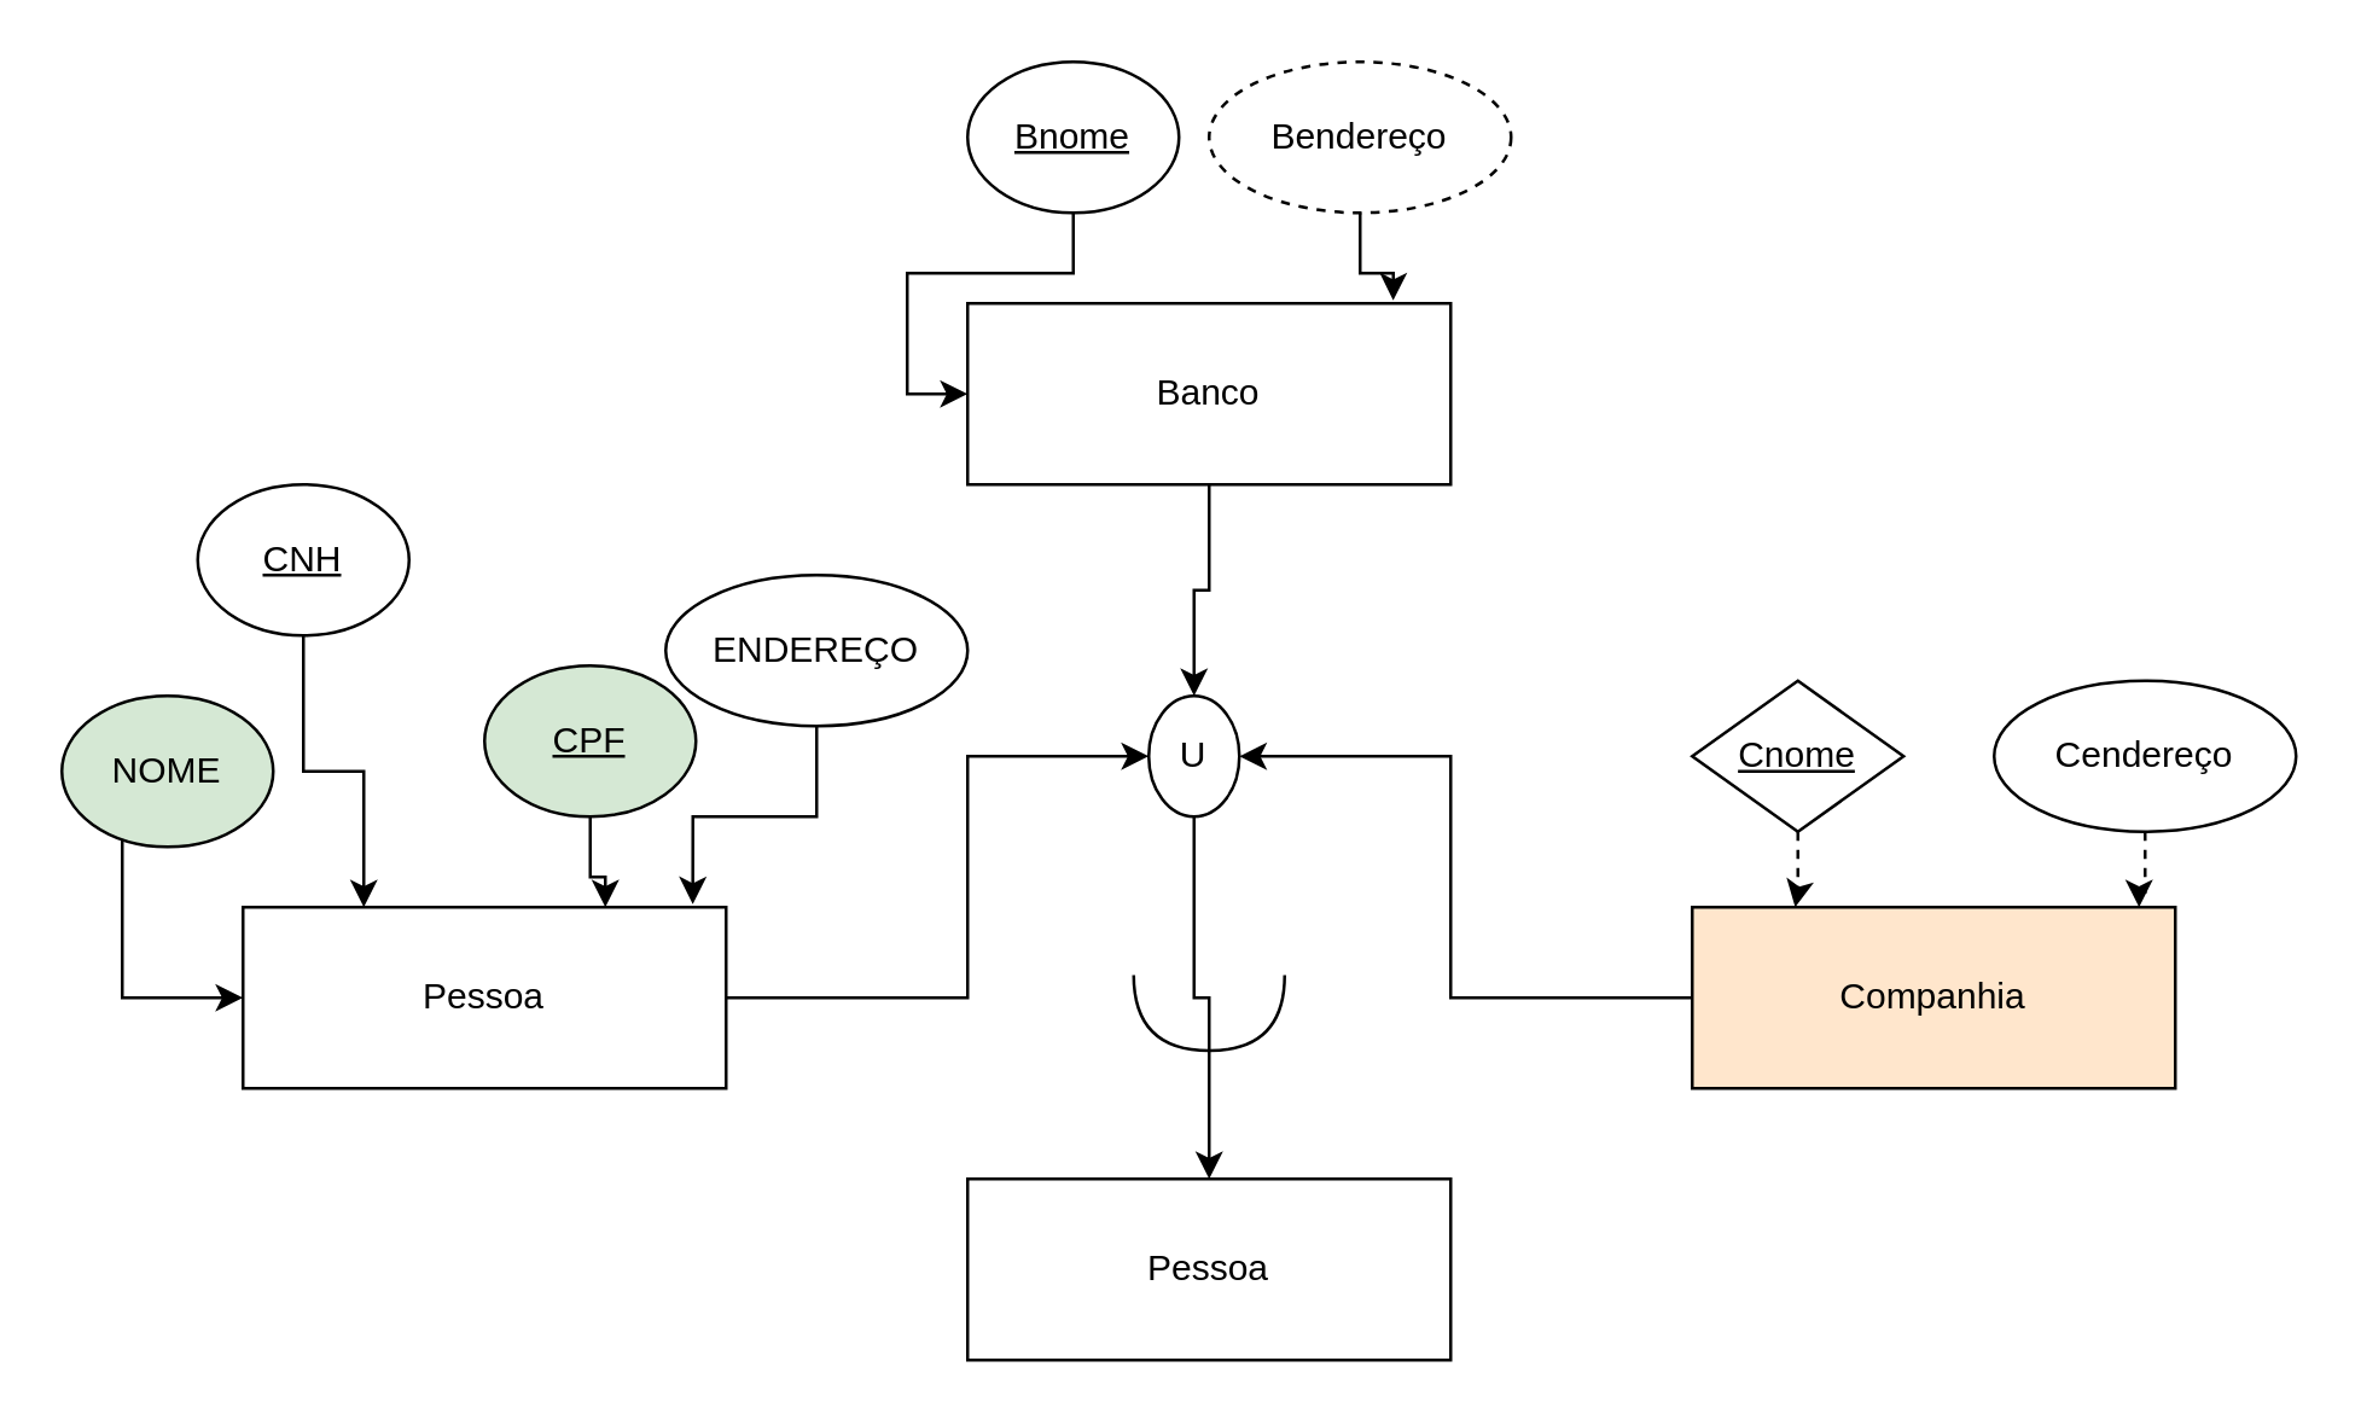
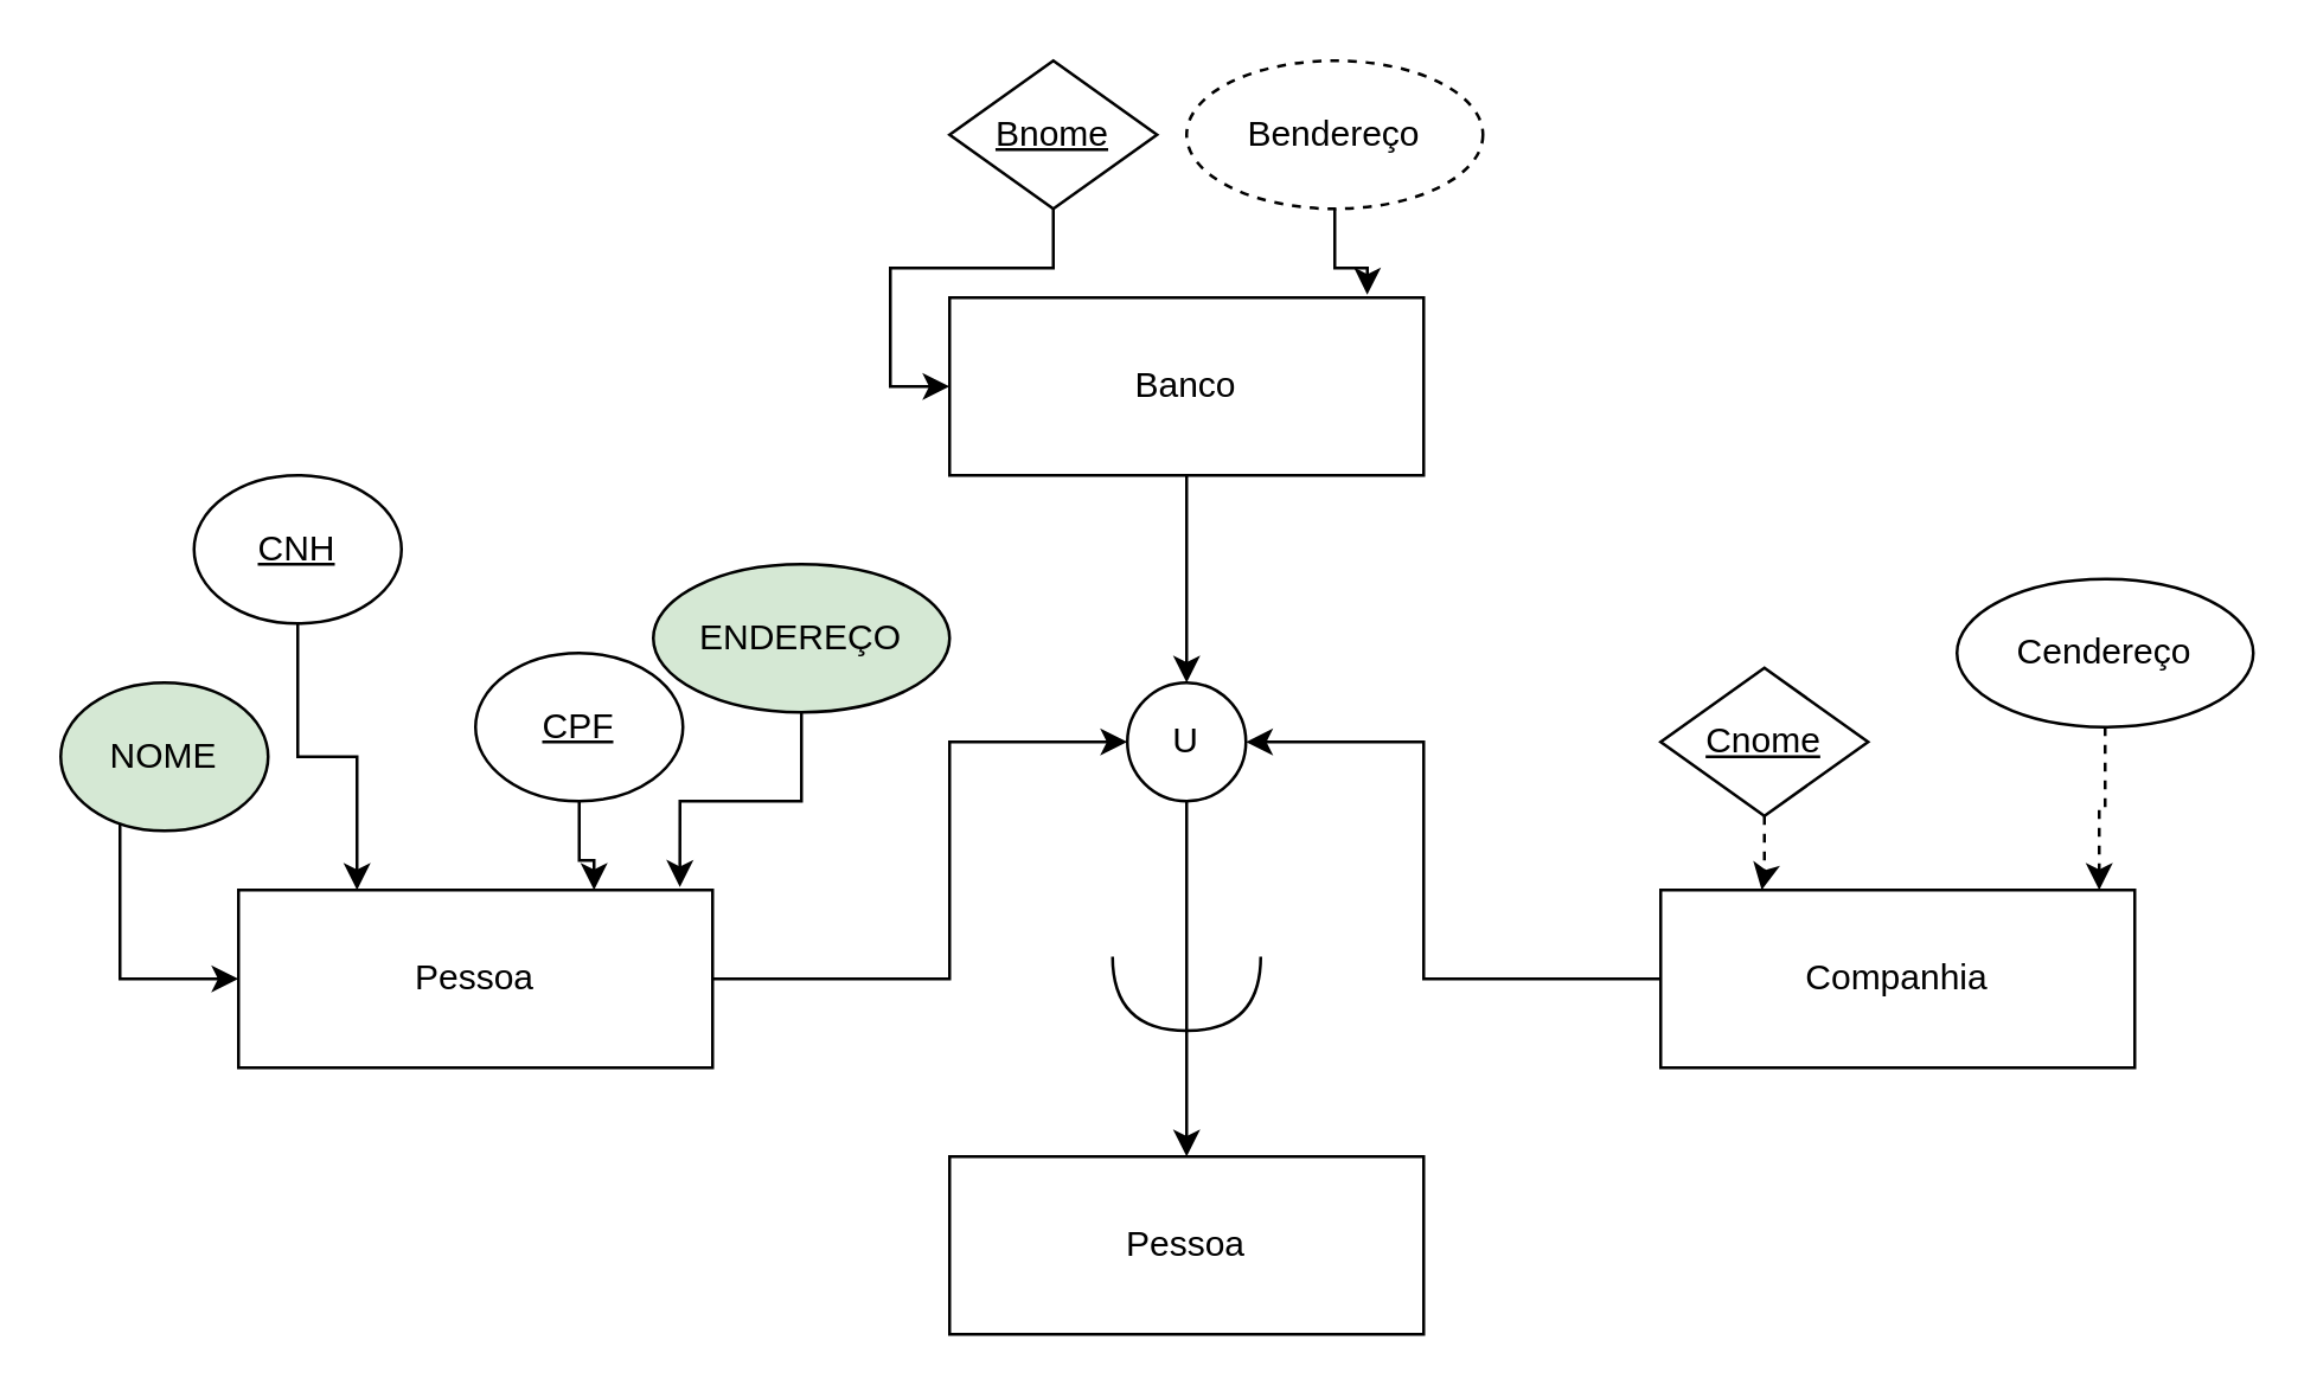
  <mxCell id="0" />
  <mxCell id="1" parent="0" />
  <mxCell id="2" style="edgeStyle=orthogonalEdgeStyle;rounded=0;orthogonalLoop=1;jettySize=auto;html=1;" edge="1" parent="1" source="3" target="9"><mxGeometry relative="1" as="geometry"><mxPoint x="400" y="280" as="targetPoint" /><Array as="points"><mxPoint x="320" y="330" /><mxPoint x="320" y="250" /></Array></mxGeometry></mxCell>
  <mxCell id="3" value="Pessoa" style="rounded=0;whiteSpace=wrap;html=1;" vertex="1" parent="1"><mxGeometry x="80" y="300" width="160" height="60" as="geometry" /></mxCell>
  <mxCell id="4" style="edgeStyle=orthogonalEdgeStyle;rounded=0;orthogonalLoop=1;jettySize=auto;html=1;entryX=0.5;entryY=0;entryDx=0;entryDy=0;" edge="1" parent="1" source="5" target="9"><mxGeometry relative="1" as="geometry" /></mxCell>
  <mxCell id="5" value="Banco&lt;span style=&quot;color: rgba(0, 0, 0, 0); font-family: monospace; font-size: 0px; text-align: start;&quot;&gt;%3CmxGraphModel%3E%3Croot%3E%3CmxCell%20id%3D%220%22%2F%3E%3CmxCell%20id%3D%221%22%20parent%3D%220%22%2F%3E%3CmxCell%20id%3D%222%22%20value%3D%22Pessoa%22%20style%3D%22rounded%3D0%3BwhiteSpace%3Dwrap%3Bhtml%3D1%3B%22%20vertex%3D%221%22%20parent%3D%221%22%3E%3CmxGeometry%20x%3D%22100%22%20y%3D%2250%22%20width%3D%22160%22%20height%3D%2260%22%20as%3D%22geometry%22%2F%3E%3C%2FmxCell%3E%3C%2Froot%3E%3C%2FmxGraphModel%3E&lt;/span&gt;" style="rounded=0;whiteSpace=wrap;html=1;" vertex="1" parent="1"><mxGeometry x="320" y="100" width="160" height="60" as="geometry" /></mxCell>
  <mxCell id="6" style="edgeStyle=orthogonalEdgeStyle;rounded=0;orthogonalLoop=1;jettySize=auto;html=1;entryX=1;entryY=0.5;entryDx=0;entryDy=0;" edge="1" parent="1" source="7" target="9"><mxGeometry relative="1" as="geometry"><mxPoint x="480" y="250" as="targetPoint" /><Array as="points"><mxPoint x="480" y="330" /><mxPoint x="480" y="250" /></Array></mxGeometry></mxCell>
- <mxCell id="7" value="Companhia" style="rounded=0;whiteSpace=wrap;html=1;fillColor=#ffe6cc;" vertex="1" parent="1"><mxGeometry x="560" y="300" width="160" height="60" as="geometry" /></mxCell>
+ <mxCell id="7" value="Companhia" style="rounded=0;whiteSpace=wrap;html=1;" vertex="1" parent="1"><mxGeometry x="560" y="300" width="160" height="60" as="geometry" /></mxCell>
  <mxCell id="8" style="edgeStyle=orthogonalEdgeStyle;rounded=0;orthogonalLoop=1;jettySize=auto;html=1;" edge="1" parent="1" source="9" target="10"><mxGeometry relative="1" as="geometry" /></mxCell>
- <mxCell id="9" value="U" style="ellipse;whiteSpace=wrap;html=1;aspect=fixed;" vertex="1" parent="1"><mxGeometry x="380" y="230" width="30" height="40" as="geometry" /></mxCell>
+ <mxCell id="9" value="U" style="ellipse;whiteSpace=wrap;html=1;aspect=fixed;" vertex="1" parent="1"><mxGeometry x="380" y="230" width="40" height="40" as="geometry" /></mxCell>
  <mxCell id="10" value="Pessoa" style="rounded=0;whiteSpace=wrap;html=1;" vertex="1" parent="1"><mxGeometry x="320" y="390" width="160" height="60" as="geometry" /></mxCell>
  <mxCell id="11" style="edgeStyle=orthogonalEdgeStyle;rounded=0;orthogonalLoop=1;jettySize=auto;html=1;entryX=0.25;entryY=0;entryDx=0;entryDy=0;" edge="1" parent="1" source="12" target="3"><mxGeometry relative="1" as="geometry" /></mxCell>
  <mxCell id="12" value="CNH" style="ellipse;whiteSpace=wrap;html=1;fontStyle=4" vertex="1" parent="1"><mxGeometry x="65" y="160" width="70" height="50" as="geometry" /></mxCell>
  <mxCell id="13" style="edgeStyle=orthogonalEdgeStyle;rounded=0;orthogonalLoop=1;jettySize=auto;html=1;entryX=0.75;entryY=0;entryDx=0;entryDy=0;" edge="1" parent="1" source="14" target="3"><mxGeometry relative="1" as="geometry" /></mxCell>
- <mxCell id="14" value="CPF" style="ellipse;whiteSpace=wrap;html=1;fontStyle=4;fillColor=#d5e8d4;" vertex="1" parent="1"><mxGeometry x="160" y="220" width="70" height="50" as="geometry" /></mxCell>
+ <mxCell id="14" value="CPF" style="ellipse;whiteSpace=wrap;html=1;fontStyle=4" vertex="1" parent="1"><mxGeometry x="160" y="220" width="70" height="50" as="geometry" /></mxCell>
  <mxCell id="15" style="edgeStyle=orthogonalEdgeStyle;rounded=0;orthogonalLoop=1;jettySize=auto;html=1;" edge="1" parent="1" source="16" target="3"><mxGeometry relative="1" as="geometry"><mxPoint x="80" y="320" as="targetPoint" /><Array as="points"><mxPoint x="40" y="330" /></Array></mxGeometry></mxCell>
  <mxCell id="16" value="NOME" style="ellipse;whiteSpace=wrap;html=1;fontStyle=0;fillColor=#d5e8d4;" vertex="1" parent="1"><mxGeometry x="20" y="230" width="70" height="50" as="geometry" /></mxCell>
  <mxCell id="17" style="edgeStyle=orthogonalEdgeStyle;rounded=0;orthogonalLoop=1;jettySize=auto;html=1;entryX=0.931;entryY=-0.017;entryDx=0;entryDy=0;entryPerimeter=0;" edge="1" parent="1" source="18" target="3"><mxGeometry relative="1" as="geometry" /></mxCell>
- <mxCell id="18" value="ENDEREÇO" style="ellipse;whiteSpace=wrap;html=1;fontStyle=0" vertex="1" parent="1"><mxGeometry x="220" y="190" width="100" height="50" as="geometry" /></mxCell>
+ <mxCell id="18" value="ENDEREÇO" style="ellipse;whiteSpace=wrap;html=1;fontStyle=0;fillColor=#d5e8d4;" vertex="1" parent="1"><mxGeometry x="220" y="190" width="100" height="50" as="geometry" /></mxCell>
  <mxCell id="19" style="edgeStyle=orthogonalEdgeStyle;rounded=0;orthogonalLoop=1;jettySize=auto;html=1;entryX=0;entryY=0.5;entryDx=0;entryDy=0;" edge="1" parent="1" source="20" target="5"><mxGeometry relative="1" as="geometry" /></mxCell>
- <mxCell id="20" value="Bnome" style="ellipse;whiteSpace=wrap;html=1;fontStyle=4" vertex="1" parent="1"><mxGeometry x="320" y="20" width="70" height="50" as="geometry" /></mxCell>
+ <mxCell id="20" value="Bnome" style="rhombus;whiteSpace=wrap;html=1;fontStyle=4;" vertex="1" parent="1"><mxGeometry x="320" y="20" width="70" height="50" as="geometry" /></mxCell>
  <mxCell id="21" style="edgeStyle=orthogonalEdgeStyle;rounded=0;orthogonalLoop=1;jettySize=auto;html=1;entryX=0.881;entryY=-0.017;entryDx=0;entryDy=0;entryPerimeter=0;" edge="1" parent="1" source="22" target="5"><mxGeometry relative="1" as="geometry" /></mxCell>
  <mxCell id="22" value="Bendereço" style="ellipse;whiteSpace=wrap;html=1;fontStyle=0;dashed=1;" vertex="1" parent="1"><mxGeometry x="400" y="20" width="100" height="50" as="geometry" /></mxCell>
  <mxCell id="23" style="edgeStyle=orthogonalEdgeStyle;rounded=0;orthogonalLoop=1;jettySize=auto;html=1;entryX=0.213;entryY=0;entryDx=0;entryDy=0;entryPerimeter=0;dashed=1;" edge="1" parent="1" source="24" target="7"><mxGeometry relative="1" as="geometry" /></mxCell>
  <mxCell id="24" value="Cnome" style="rhombus;whiteSpace=wrap;html=1;fontStyle=4;labelBorderColor=none;" vertex="1" parent="1"><mxGeometry x="560" y="225" width="70" height="50" as="geometry" /></mxCell>
  <mxCell id="25" style="edgeStyle=orthogonalEdgeStyle;rounded=0;orthogonalLoop=1;jettySize=auto;html=1;entryX=0.925;entryY=0;entryDx=0;entryDy=0;entryPerimeter=0;dashed=1;" edge="1" parent="1" source="26" target="7"><mxGeometry relative="1" as="geometry" /></mxCell>
- <mxCell id="26" value="Cendereço" style="ellipse;whiteSpace=wrap;html=1;fontStyle=0" vertex="1" parent="1"><mxGeometry x="660" y="225" width="100" height="50" as="geometry" /></mxCell>
+ <mxCell id="26" value="Cendereço" style="ellipse;whiteSpace=wrap;html=1;fontStyle=0" vertex="1" parent="1"><mxGeometry x="660" y="195" width="100" height="50" as="geometry" /></mxCell>
  <mxCell id="27" value="" style="shape=requiredInterface;html=1;verticalLabelPosition=bottom;sketch=0;labelBorderColor=none;strokeColor=default;rotation=90;" vertex="1" parent="1"><mxGeometry x="387.49" y="310" width="25.02" height="50" as="geometry" /></mxCell>
